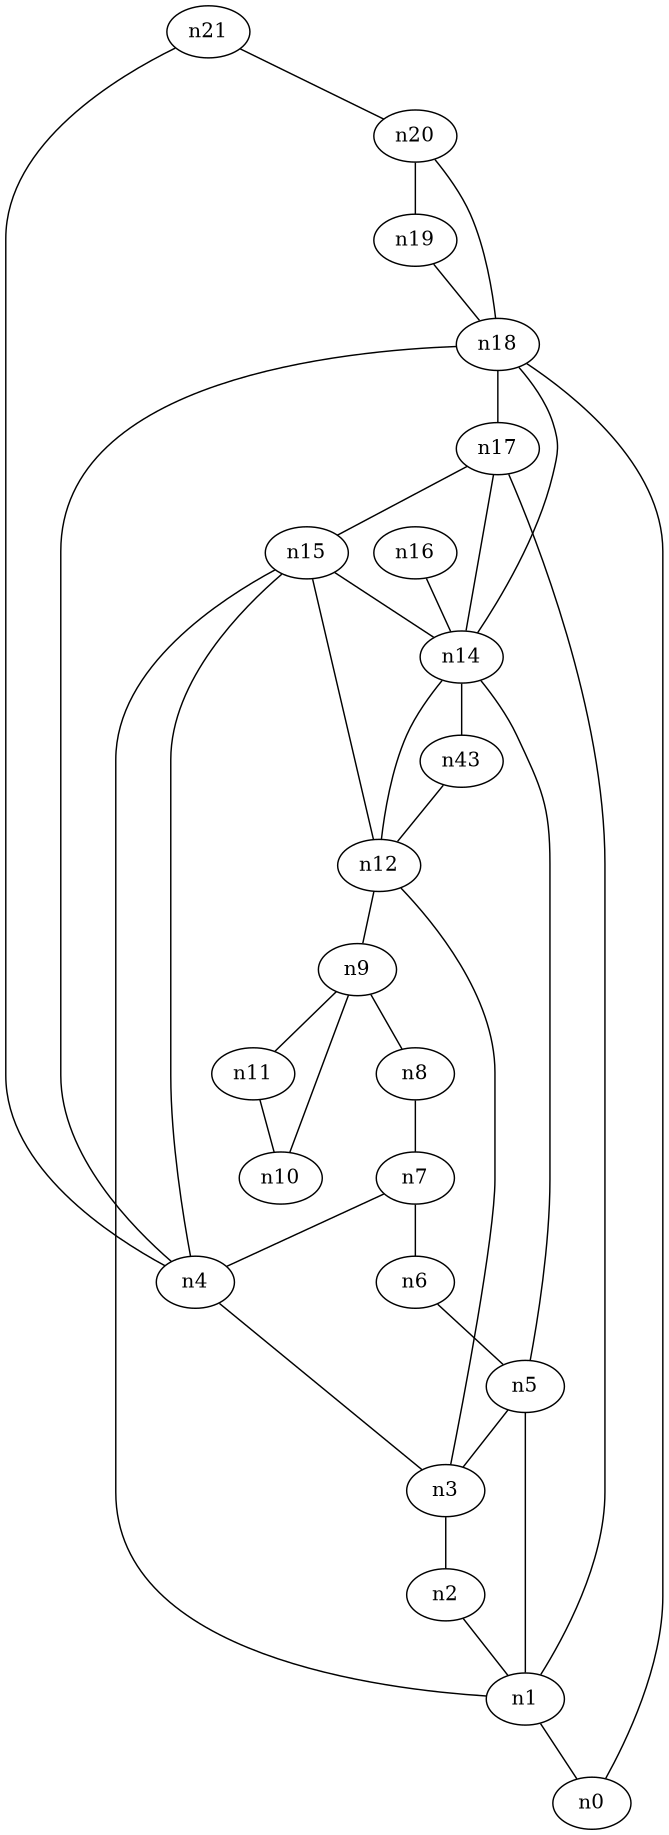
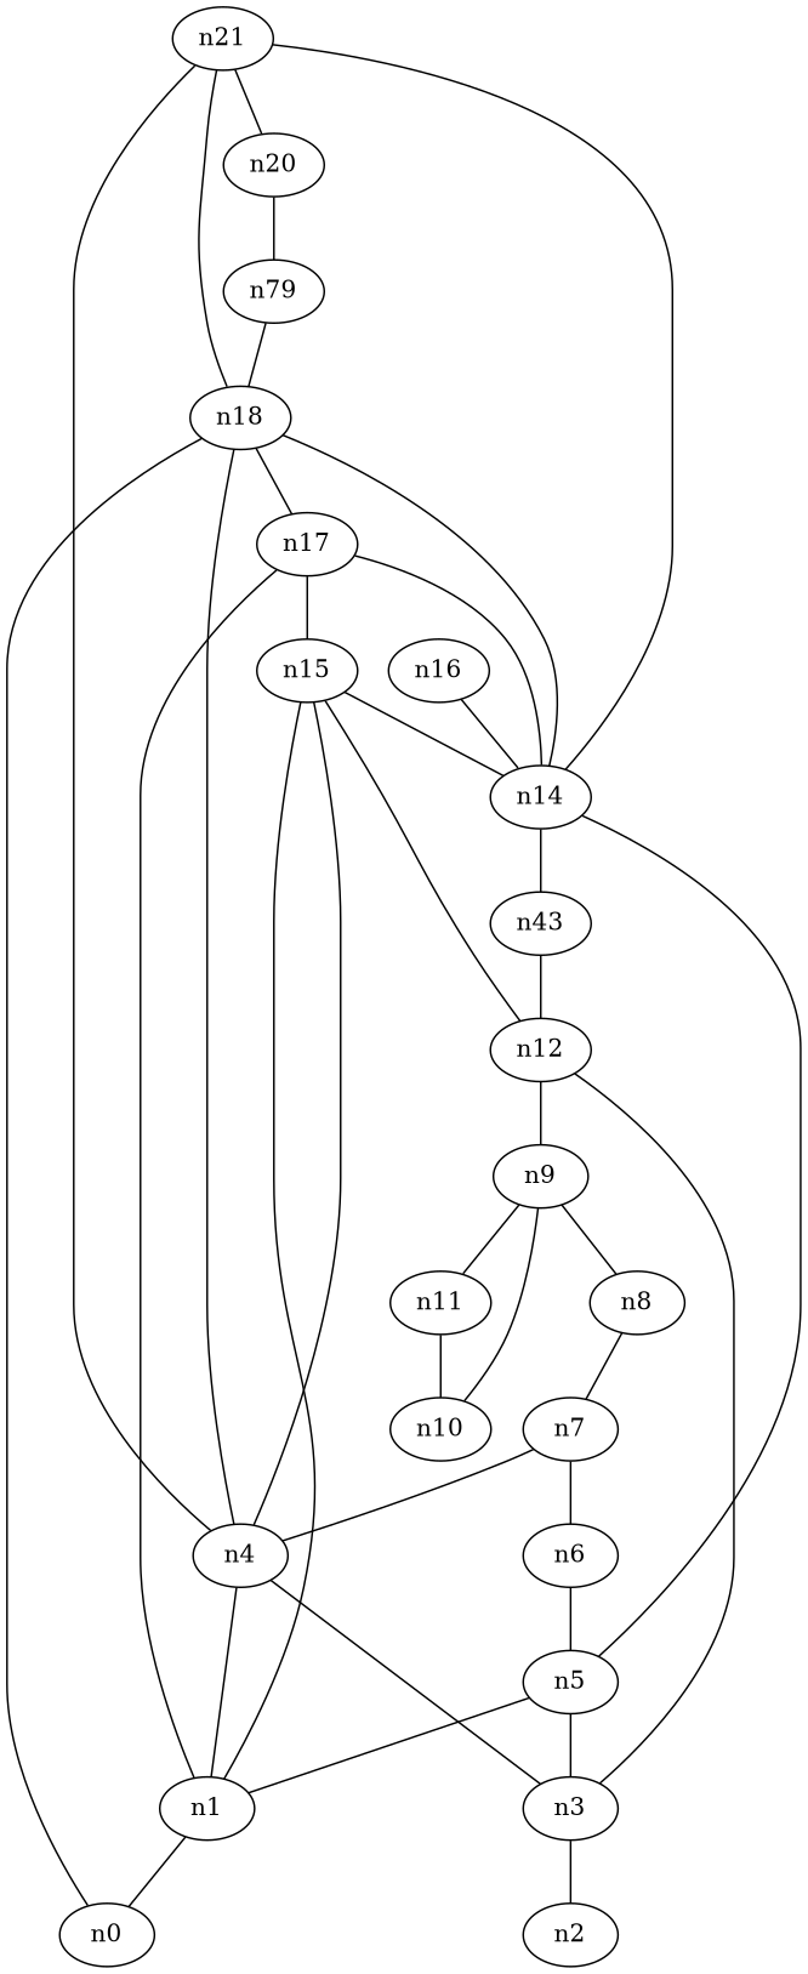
  graph {
    n1
    n0
    n2
    n3
    n4
    n5
    n6
    n7
    n8
    n9
    n11
    n10
    n12
    n13 [label=n43]
    n14
    n15
    n16
    n17
    n18
-   n19
+   n19 [label=n79]
    n20
    n21
    n1 -- n0
-   n2 -- n1
+   n4 -- n1
    n3 -- n2
    n4 -- n3
    n5 -- n1
    n5 -- n3
    n6 -- n5
    n7 -- n4
    n7 -- n6
    n8 -- n7
    n9 -- n8
    n9 -- n11
    n11 -- n10
    n10 -- n9
    n12 -- n3
    n12 -- n9
    n13 -- n12
    n14 -- n5
    n14 -- n13
    n15 -- n1
    n15 -- n4
    n15 -- n12
    n15 -- n14
    n16 -- n14
    n17 -- n1
    n17 -- n14
    n17 -- n15
    n18 -- n0
    n18 -- n4
    n18 -- n14
    n18 -- n17
    n19 -- n18
-   n20 -- n18
+   n21 -- n18
    n20 -- n19
    n21 -- n4
-   n12 -- n14
+   n21 -- n14
    n21 -- n20
  }
